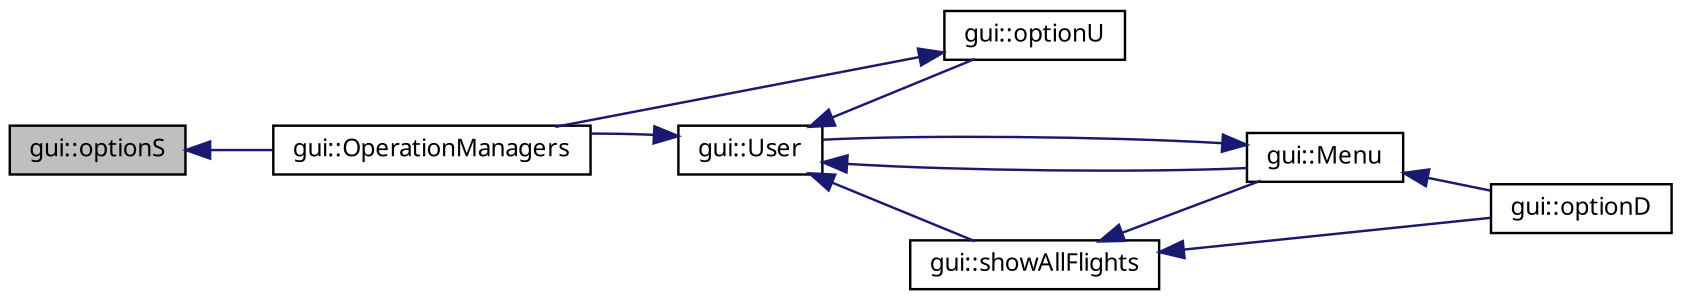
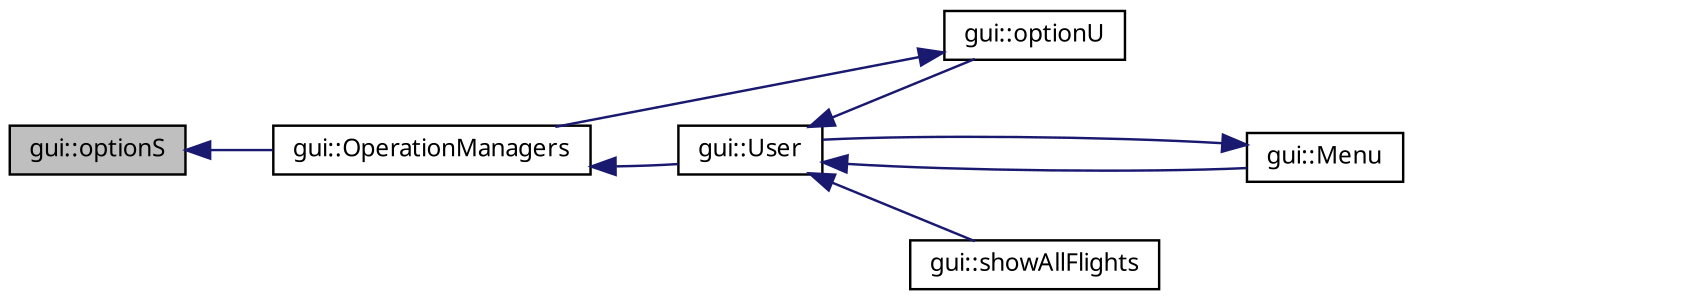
  digraph {
    fontname="Noto Sans"
    rankdir=LR
    node [color=black fillcolor=white fontname="Noto Sans" fontsize=10 shape=record style=filled]
    edge [color=midnightblue dir=back fontname="Noto Sans" fontsize=10 labelfontname=FreeSans labelfontsize=10 style=solid]
    n1 [fillcolor=grey75 fontcolor=black height=0.2 label="gui::optionS" width=0.4]
    n2 [height=0.2 label="gui::OperationManagers" width=0.4]
    n3 [height=0.2 label="gui::User" width=0.4]
    n4 [height=0.2 label="gui::optionU" width=0.4]
    n5 [height=0.2 label="gui::Menu" width=0.4]
    n6 [height=0.2 label="gui::showAllFlights" width=0.4]
-   n7 [height=0.2 label="gui::optionD" width=0.4]
    n1 -> n2
-   n3 -> n2
+   n2 -> n3
    n3 -> n4
    n3 -> n5
    n3 -> n6
    n4 -> n2
    n5 -> n3
-   n5 -> n7
-   n6 -> n5
-   n6 -> n7
  }
